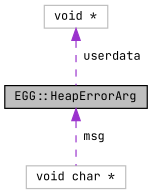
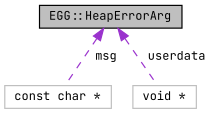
  digraph {
    fontname="JetBrains Mono"
    node [color=grey75 fillcolor=white fontname="JetBrains Mono" fontsize=10 shape=record style=filled]
    edge [color=darkorchid3 dir=back fontname="JetBrains Mono" fontsize=10 labelfontname=FreeMono labelfontsize=10 style=dashed]
    n1 [color=black fillcolor=grey75 fontcolor=black height=0.2 label="EGG::HeapErrorArg" width=0.4]
-   n2 [height=0.2 label="void char *" width=0.4]
+   n2 [height=0.2 label="const char *" width=0.4]
    n3 [height=0.2 label="void *" width=0.4]
    n1 -> n2 [label=" msg"]
-   n3 -> n1 [label=" userdata"]
+   n1 -> n3 [label=" userdata"]
  }
